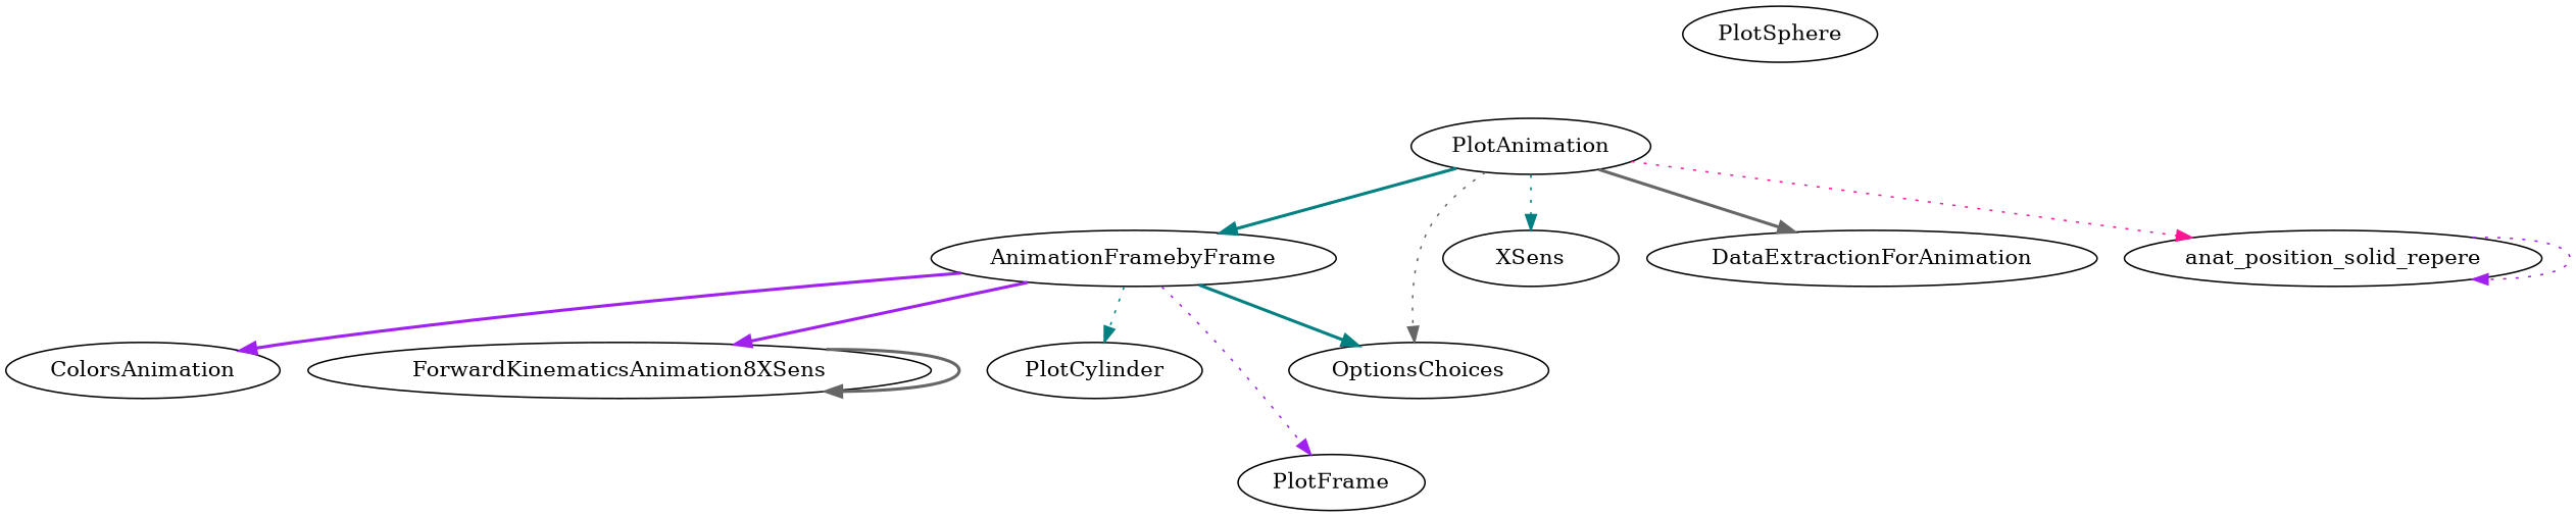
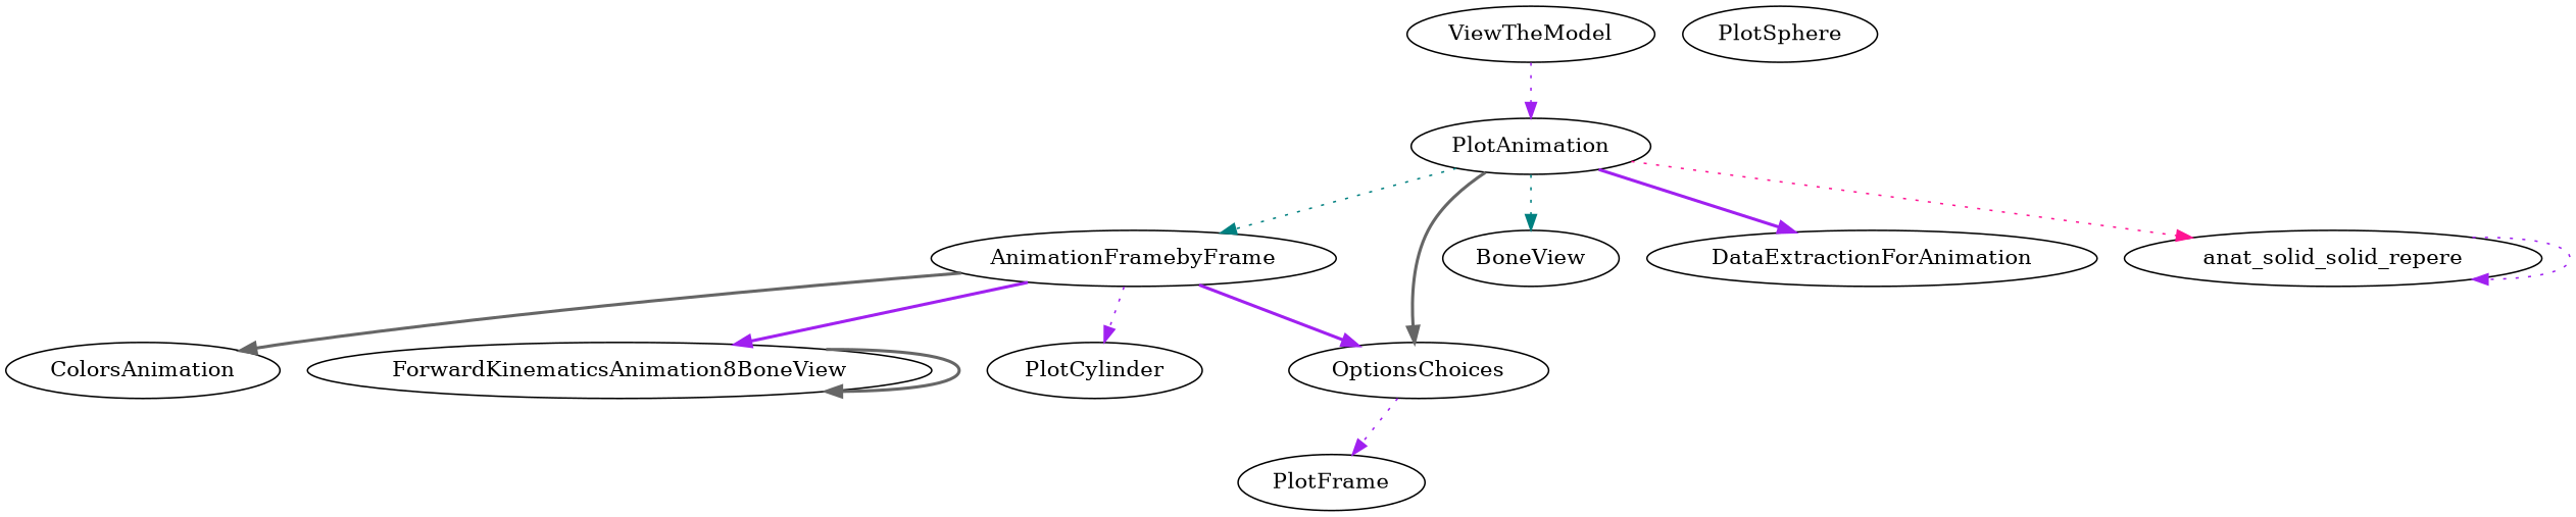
  digraph {
    edge [color=purple style=dotted]
    AnimationFramebyFrame
    ColorsAnimation
-   ForwardKinematicsAnimation8XSens
+   ForwardKinematicsAnimation8XSens [label=ForwardKinematicsAnimation8BoneView]
    OptionsChoices
    PlotCylinder
    PlotFrame
    PlotAnimation
-   BoneView [label=XSens]
+   BoneView
    DataExtractionForAnimation
-   anat_position_solid_repere
+   anat_position_solid_repere [label=anat_solid_solid_repere]
+   ViewTheModel
    PlotSphere
-   AnimationFramebyFrame -> ColorsAnimation [style=bold]
+   AnimationFramebyFrame -> ColorsAnimation [color=gray40 style=bold]
    AnimationFramebyFrame -> ForwardKinematicsAnimation8XSens [style=bold]
-   AnimationFramebyFrame -> OptionsChoices [color=teal style=bold]
-   AnimationFramebyFrame -> PlotCylinder [color=teal]
-   AnimationFramebyFrame -> PlotFrame
+   AnimationFramebyFrame -> OptionsChoices [style=bold]
+   AnimationFramebyFrame -> PlotCylinder
+   OptionsChoices -> PlotFrame
    ForwardKinematicsAnimation8XSens -> ForwardKinematicsAnimation8XSens [color=gray40 style=bold]
-   PlotAnimation -> AnimationFramebyFrame [color=teal style=bold]
-   PlotAnimation -> OptionsChoices [color=gray40]
+   PlotAnimation -> AnimationFramebyFrame [color=teal]
+   PlotAnimation -> OptionsChoices [color=gray40 style=bold]
    PlotAnimation -> BoneView [color=teal]
-   PlotAnimation -> DataExtractionForAnimation [color=gray40 style=bold]
+   PlotAnimation -> DataExtractionForAnimation [style=bold]
    PlotAnimation -> anat_position_solid_repere [color=deeppink]
    anat_position_solid_repere -> anat_position_solid_repere
+   ViewTheModel -> PlotAnimation
  }
